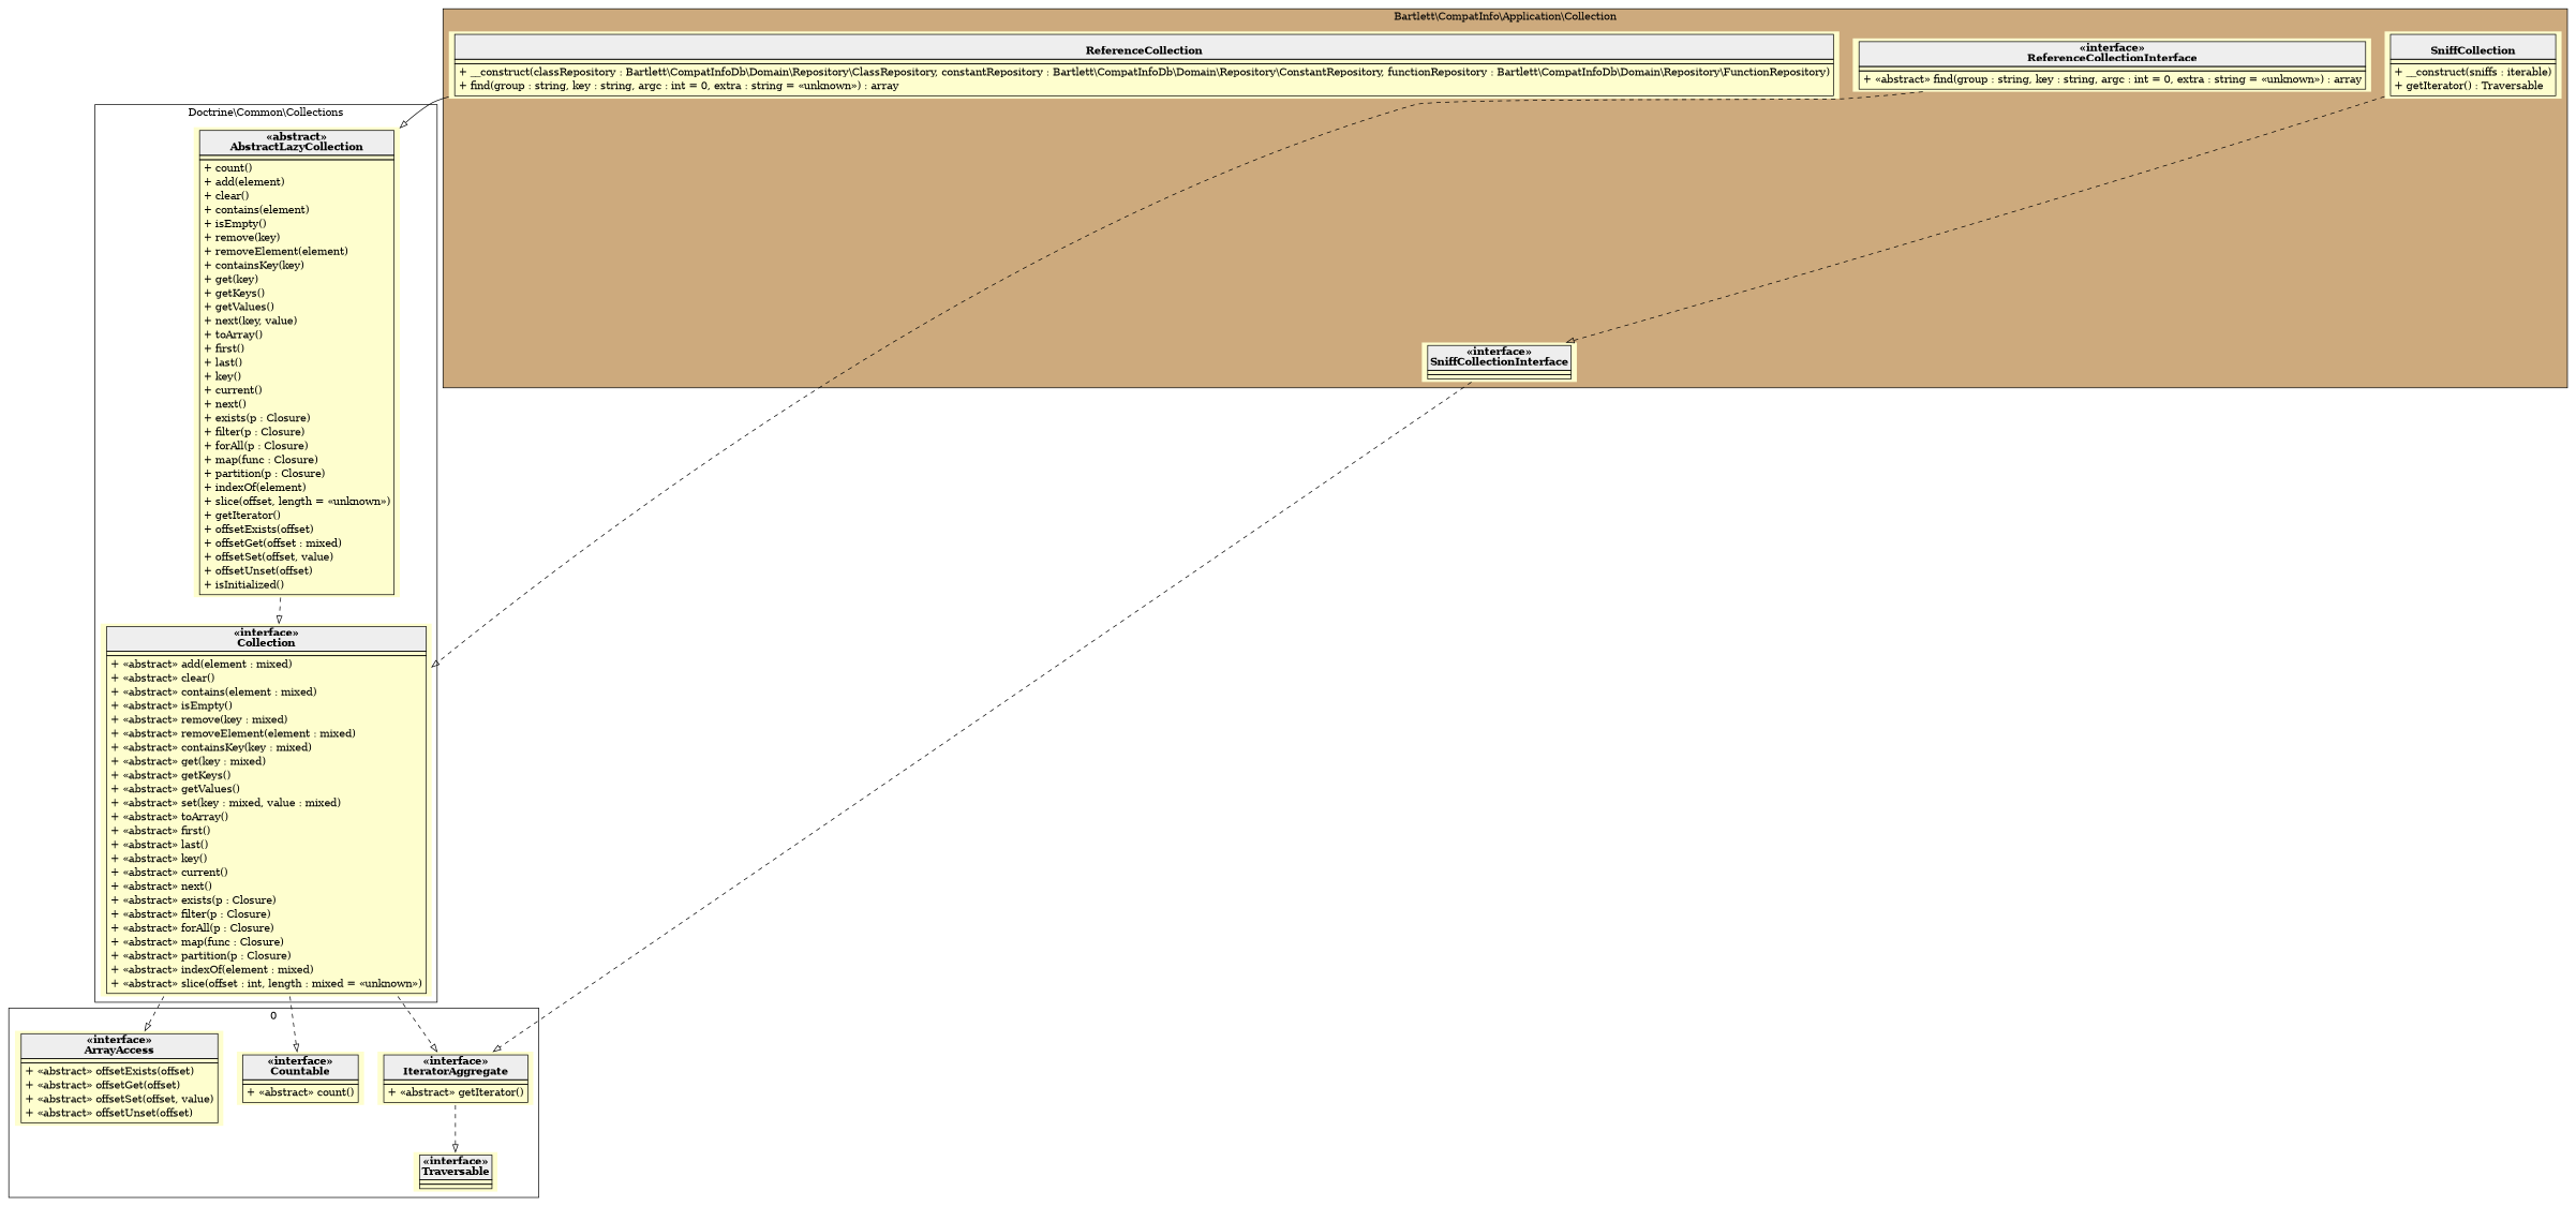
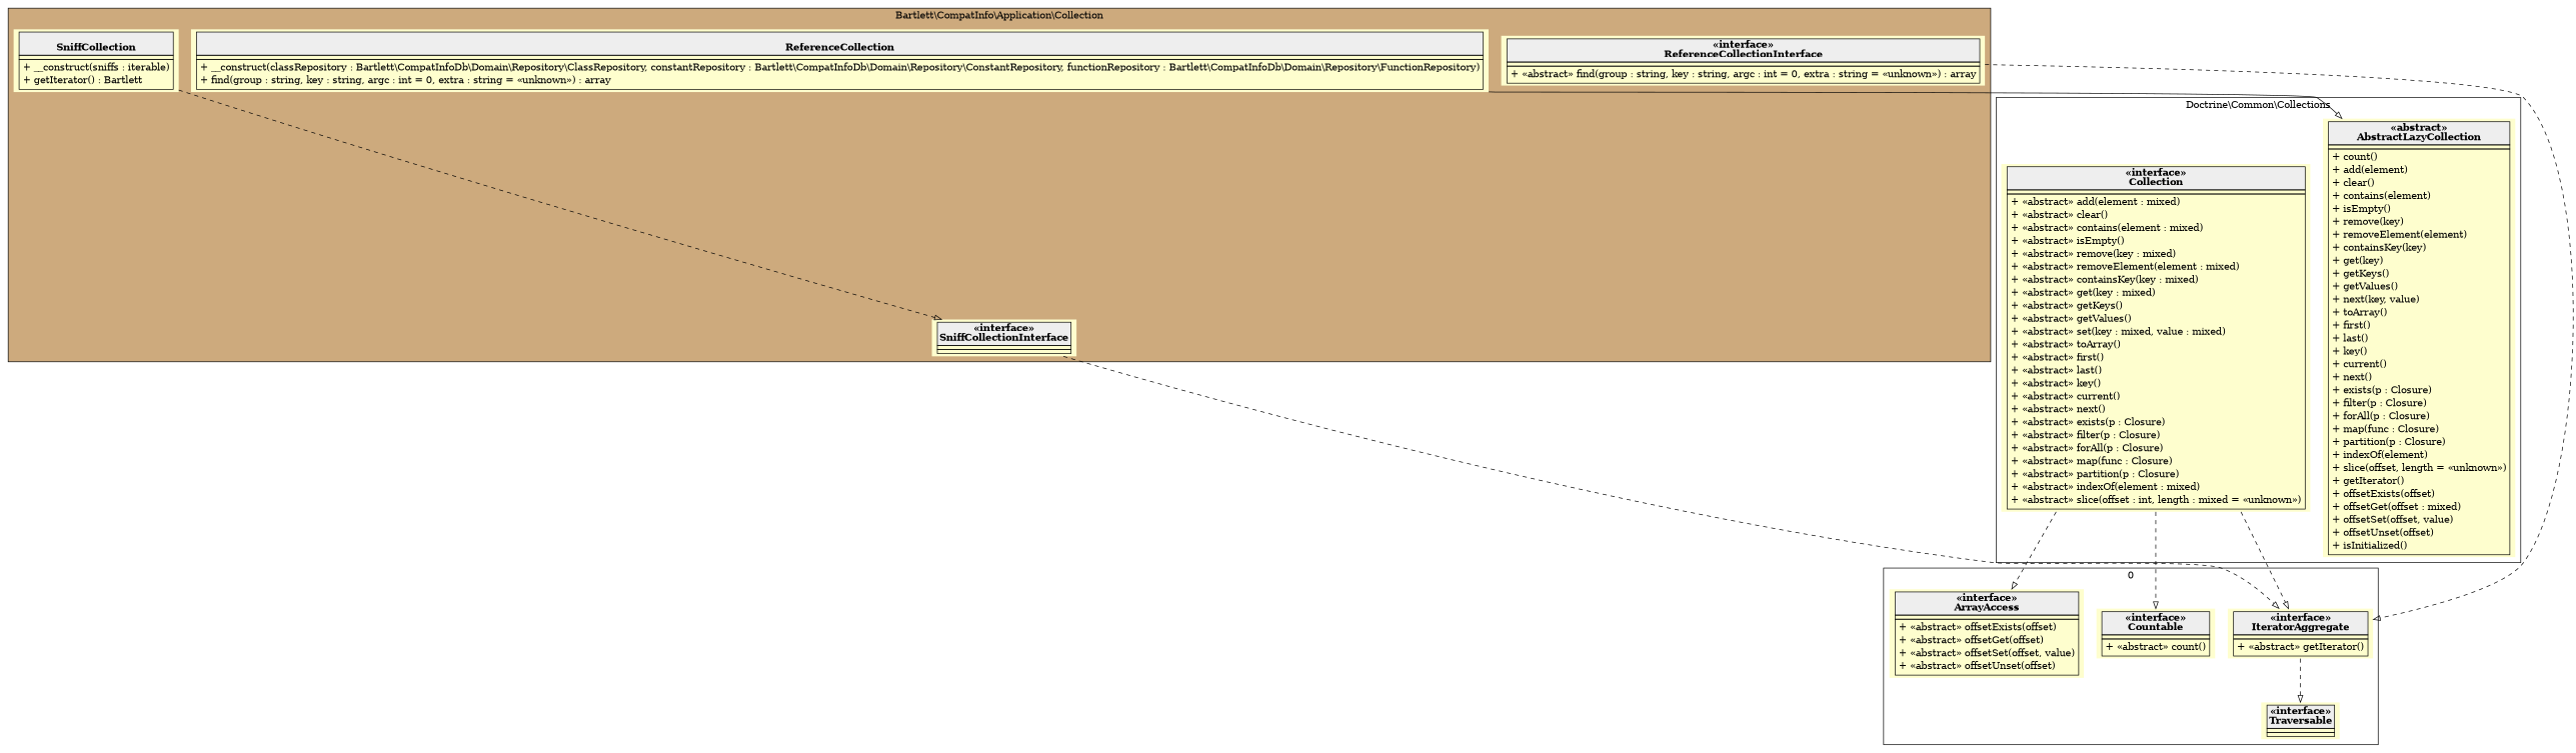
  digraph {
    rankdir=TB
    node [fillcolor="#FEFECE" shape=none style=filled]
    edge [arrowhead=empty style=dashed]
    n1 [label=< <table cellspacing="0" border="0" cellborder="1">     <tr><td bgcolor="#eeeeee"><b><br/>ReferenceCollection</b></td></tr>     <tr><td></td></tr>     <tr><td><table border="0" cellspacing="0" cellpadding="2">     <tr><td align="left">+ __construct(classRepository : Bartlett\\CompatInfoDb\\Domain\\Repository\\ClassRepository, constantRepository : Bartlett\\CompatInfoDb\\Domain\\Repository\\ConstantRepository, functionRepository : Bartlett\\CompatInfoDb\\Domain\\Repository\\FunctionRepository)</td></tr>     <tr><td align="left">+ find(group : string, key : string, argc : int = 0, extra : string = «unknown») : array</td></tr> </table></td></tr> </table>>]
    n2 [label=< <table cellspacing="0" border="0" cellborder="1">     <tr><td bgcolor="#eeeeee"><b>«interface»<br/>ReferenceCollectionInterface</b></td></tr>     <tr><td></td></tr>     <tr><td><table border="0" cellspacing="0" cellpadding="2">     <tr><td align="left">+ «abstract» find(group : string, key : string, argc : int = 0, extra : string = «unknown») : array</td></tr> </table></td></tr> </table>>]
-   n3 [label=< <table cellspacing="0" border="0" cellborder="1">     <tr><td bgcolor="#eeeeee"><b><br/>SniffCollection</b></td></tr>     <tr><td></td></tr>     <tr><td><table border="0" cellspacing="0" cellpadding="2">     <tr><td align="left">+ __construct(sniffs : iterable)</td></tr>     <tr><td align="left">+ getIterator() : Traversable</td></tr> </table></td></tr> </table>>]
+   n3 [label=< <table cellspacing="0" border="0" cellborder="1">     <tr><td bgcolor="#eeeeee"><b><br/>SniffCollection</b></td></tr>     <tr><td></td></tr>     <tr><td><table border="0" cellspacing="0" cellpadding="2">     <tr><td align="left">+ __construct(sniffs : iterable)</td></tr>     <tr><td align="left">+ getIterator() : Bartlett</td></tr> </table></td></tr> </table>>]
    n4 [label=< <table cellspacing="0" border="0" cellborder="1">     <tr><td bgcolor="#eeeeee"><b>«interface»<br/>SniffCollectionInterface</b></td></tr>     <tr><td></td></tr>     <tr><td></td></tr> </table>>]
    n5 [label=< <table cellspacing="0" border="0" cellborder="1">     <tr><td bgcolor="#eeeeee"><b>«abstract»<br/>AbstractLazyCollection</b></td></tr>     <tr><td></td></tr>     <tr><td><table border="0" cellspacing="0" cellpadding="2">     <tr><td align="left">+ count()</td></tr>     <tr><td align="left">+ add(element)</td></tr>     <tr><td align="left">+ clear()</td></tr>     <tr><td align="left">+ contains(element)</td></tr>     <tr><td align="left">+ isEmpty()</td></tr>     <tr><td align="left">+ remove(key)</td></tr>     <tr><td align="left">+ removeElement(element)</td></tr>     <tr><td align="left">+ containsKey(key)</td></tr>     <tr><td align="left">+ get(key)</td></tr>     <tr><td align="left">+ getKeys()</td></tr>     <tr><td align="left">+ getValues()</td></tr>     <tr><td align="left">+ next(key, value)</td></tr>     <tr><td align="left">+ toArray()</td></tr>     <tr><td align="left">+ first()</td></tr>     <tr><td align="left">+ last()</td></tr>     <tr><td align="left">+ key()</td></tr>     <tr><td align="left">+ current()</td></tr>     <tr><td align="left">+ next()</td></tr>     <tr><td align="left">+ exists(p : Closure)</td></tr>     <tr><td align="left">+ filter(p : Closure)</td></tr>     <tr><td align="left">+ forAll(p : Closure)</td></tr>     <tr><td align="left">+ map(func : Closure)</td></tr>     <tr><td align="left">+ partition(p : Closure)</td></tr>     <tr><td align="left">+ indexOf(element)</td></tr>     <tr><td align="left">+ slice(offset, length = «unknown»)</td></tr>     <tr><td align="left">+ getIterator()</td></tr>     <tr><td align="left">+ offsetExists(offset)</td></tr>     <tr><td align="left">+ offsetGet(offset : mixed)</td></tr>     <tr><td align="left">+ offsetSet(offset, value)</td></tr>     <tr><td align="left">+ offsetUnset(offset)</td></tr>     <tr><td align="left">+ isInitialized()</td></tr> </table></td></tr> </table>>]
    n6 [label=< <table cellspacing="0" border="0" cellborder="1">     <tr><td bgcolor="#eeeeee"><b>«interface»<br/>Collection</b></td></tr>     <tr><td></td></tr>     <tr><td><table border="0" cellspacing="0" cellpadding="2">     <tr><td align="left">+ «abstract» add(element : mixed)</td></tr>     <tr><td align="left">+ «abstract» clear()</td></tr>     <tr><td align="left">+ «abstract» contains(element : mixed)</td></tr>     <tr><td align="left">+ «abstract» isEmpty()</td></tr>     <tr><td align="left">+ «abstract» remove(key : mixed)</td></tr>     <tr><td align="left">+ «abstract» removeElement(element : mixed)</td></tr>     <tr><td align="left">+ «abstract» containsKey(key : mixed)</td></tr>     <tr><td align="left">+ «abstract» get(key : mixed)</td></tr>     <tr><td align="left">+ «abstract» getKeys()</td></tr>     <tr><td align="left">+ «abstract» getValues()</td></tr>     <tr><td align="left">+ «abstract» set(key : mixed, value : mixed)</td></tr>     <tr><td align="left">+ «abstract» toArray()</td></tr>     <tr><td align="left">+ «abstract» first()</td></tr>     <tr><td align="left">+ «abstract» last()</td></tr>     <tr><td align="left">+ «abstract» key()</td></tr>     <tr><td align="left">+ «abstract» current()</td></tr>     <tr><td align="left">+ «abstract» next()</td></tr>     <tr><td align="left">+ «abstract» exists(p : Closure)</td></tr>     <tr><td align="left">+ «abstract» filter(p : Closure)</td></tr>     <tr><td align="left">+ «abstract» forAll(p : Closure)</td></tr>     <tr><td align="left">+ «abstract» map(func : Closure)</td></tr>     <tr><td align="left">+ «abstract» partition(p : Closure)</td></tr>     <tr><td align="left">+ «abstract» indexOf(element : mixed)</td></tr>     <tr><td align="left">+ «abstract» slice(offset : int, length : mixed = «unknown»)</td></tr> </table></td></tr> </table>>]
    n7 [label=< <table cellspacing="0" border="0" cellborder="1">     <tr><td bgcolor="#eeeeee"><b>«interface»<br/>Countable</b></td></tr>     <tr><td></td></tr>     <tr><td><table border="0" cellspacing="0" cellpadding="2">     <tr><td align="left">+ «abstract» count()</td></tr> </table></td></tr> </table>>]
    n8 [label=< <table cellspacing="0" border="0" cellborder="1">     <tr><td bgcolor="#eeeeee"><b>«interface»<br/>IteratorAggregate</b></td></tr>     <tr><td></td></tr>     <tr><td><table border="0" cellspacing="0" cellpadding="2">     <tr><td align="left">+ «abstract» getIterator()</td></tr> </table></td></tr> </table>>]
    n9 [label=< <table cellspacing="0" border="0" cellborder="1">     <tr><td bgcolor="#eeeeee"><b>«interface»<br/>Traversable</b></td></tr>     <tr><td></td></tr>     <tr><td></td></tr> </table>>]
    n10 [label=< <table cellspacing="0" border="0" cellborder="1">     <tr><td bgcolor="#eeeeee"><b>«interface»<br/>ArrayAccess</b></td></tr>     <tr><td></td></tr>     <tr><td><table border="0" cellspacing="0" cellpadding="2">     <tr><td align="left">+ «abstract» offsetExists(offset)</td></tr>     <tr><td align="left">+ «abstract» offsetGet(offset)</td></tr>     <tr><td align="left">+ «abstract» offsetSet(offset, value)</td></tr>     <tr><td align="left">+ «abstract» offsetUnset(offset)</td></tr> </table></td></tr> </table>>]
    subgraph cluster_1 {
      bgcolor=burlywood3
      label="Bartlett\\CompatInfo\\Application\\Collection"
      n1
      n2
      n3
      n4
    }
    subgraph cluster_2 {
      label="Doctrine\\Common\\Collections"
      n5
      n6
    }
    subgraph cluster_3 {
      label=0
      n7
      n8
      n9
      n10
    }
    n1 -> n5 [style=filled]
-   n2 -> n6
+   n2 -> n8
    n3 -> n4
    n4 -> n8
-   n5 -> n6
    n6 -> n7
    n6 -> n8
    n6 -> n10
    n8 -> n9
  }
